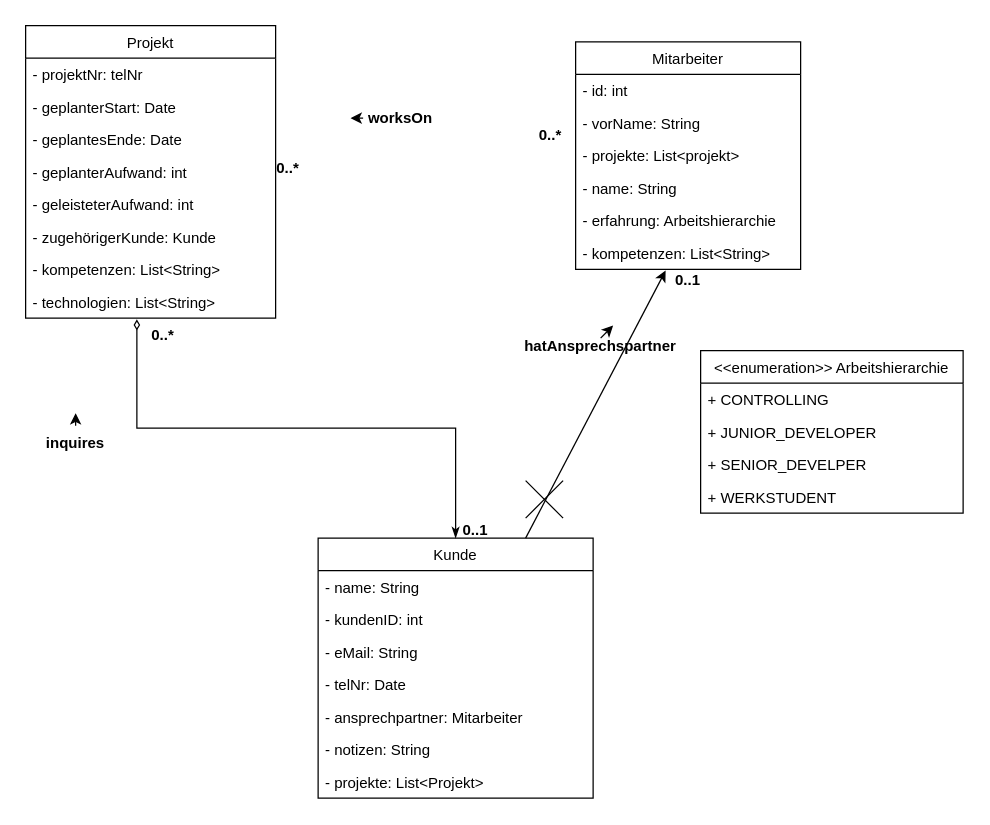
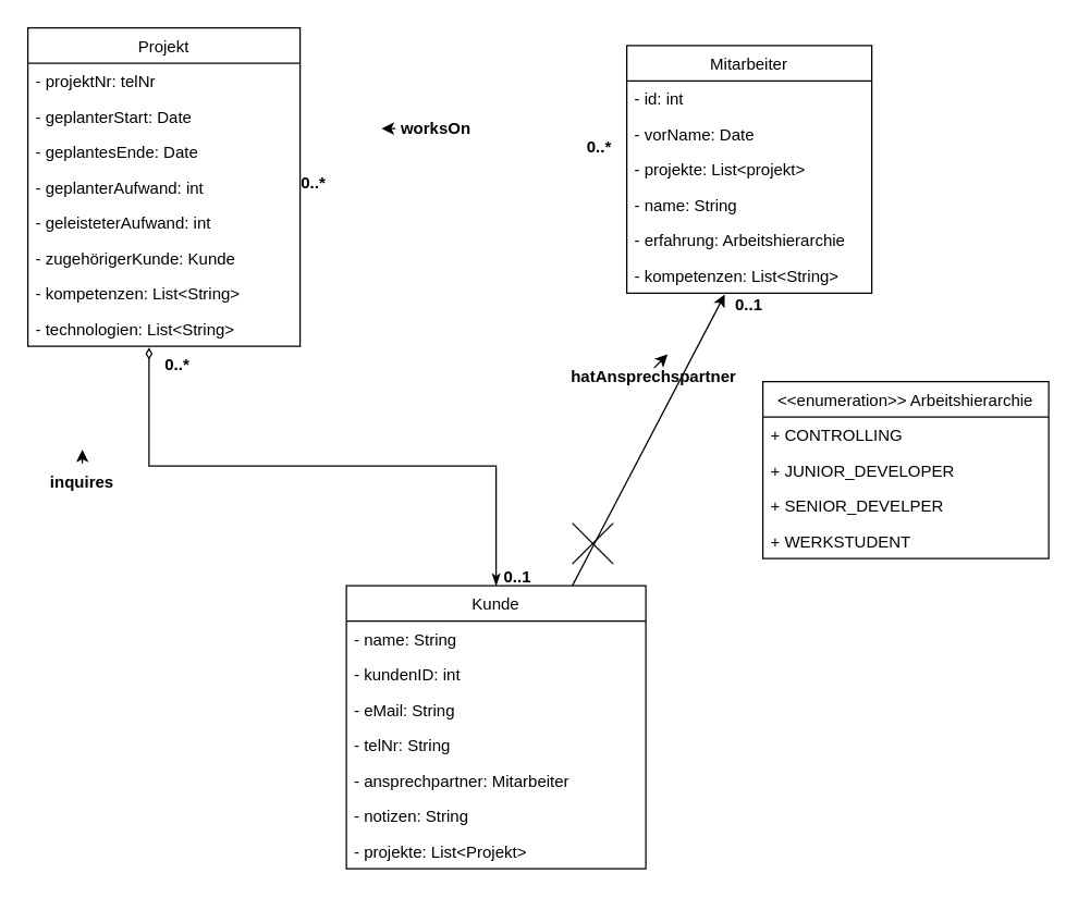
  <mxCell id="0" />
  <mxCell id="1" parent="0" />
  <mxCell id="2" value="Mitarbeiter" style="swimlane;fontStyle=0;childLayout=stackLayout;horizontal=1;startSize=26;fillColor=none;horizontalStack=0;resizeParent=1;resizeParentMax=0;resizeLast=0;collapsible=1;marginBottom=0;" parent="1" vertex="1"><mxGeometry x="460" y="33" width="180" height="182" as="geometry" /></mxCell>
  <mxCell id="3" value="- id: int" style="text;strokeColor=none;fillColor=none;align=left;verticalAlign=top;spacingLeft=4;spacingRight=4;overflow=hidden;rotatable=0;points=[[0,0.5],[1,0.5]];portConstraint=eastwest;" parent="2" vertex="1"><mxGeometry y="26" width="180" height="26" as="geometry" /></mxCell>
- <mxCell id="4" value="- vorName: String" style="text;strokeColor=none;fillColor=none;align=left;verticalAlign=top;spacingLeft=4;spacingRight=4;overflow=hidden;rotatable=0;points=[[0,0.5],[1,0.5]];portConstraint=eastwest;" parent="2" vertex="1"><mxGeometry y="52" width="180" height="26" as="geometry" /></mxCell>
+ <mxCell id="4" value="- vorName: Date" style="text;strokeColor=none;fillColor=none;align=left;verticalAlign=top;spacingLeft=4;spacingRight=4;overflow=hidden;rotatable=0;points=[[0,0.5],[1,0.5]];portConstraint=eastwest;" parent="2" vertex="1"><mxGeometry y="52" width="180" height="26" as="geometry" /></mxCell>
  <mxCell id="5" value="- projekte: List&lt;projekt&gt;" style="text;strokeColor=none;fillColor=none;align=left;verticalAlign=top;spacingLeft=4;spacingRight=4;overflow=hidden;rotatable=0;points=[[0,0.5],[1,0.5]];portConstraint=eastwest;" parent="2" vertex="1"><mxGeometry y="78" width="180" height="26" as="geometry" /></mxCell>
  <mxCell id="6" value="- name: String" style="text;strokeColor=none;fillColor=none;align=left;verticalAlign=top;spacingLeft=4;spacingRight=4;overflow=hidden;rotatable=0;points=[[0,0.5],[1,0.5]];portConstraint=eastwest;imageHeight=24;imageWidth=26;imageAspect=1;" parent="2" vertex="1"><mxGeometry y="104" width="180" height="26" as="geometry" /></mxCell>
  <mxCell id="7" value="- erfahrung: Arbeitshierarchie" style="text;strokeColor=none;fillColor=none;align=left;verticalAlign=top;spacingLeft=4;spacingRight=4;overflow=hidden;rotatable=0;points=[[0,0.5],[1,0.5]];portConstraint=eastwest;imageHeight=24;imageWidth=26;imageAspect=1;" parent="2" vertex="1"><mxGeometry y="130" width="180" height="26" as="geometry" /></mxCell>
  <mxCell id="8" value="- kompetenzen: List&lt;String&gt;" style="text;strokeColor=none;fillColor=none;align=left;verticalAlign=top;spacingLeft=4;spacingRight=4;overflow=hidden;rotatable=0;points=[[0,0.5],[1,0.5]];portConstraint=eastwest;imageHeight=24;imageWidth=26;imageAspect=1;" vertex="1" parent="2"><mxGeometry y="156" width="180" height="26" as="geometry" /></mxCell>
  <mxCell id="9" value="Projekt" style="swimlane;fontStyle=0;childLayout=stackLayout;horizontal=1;startSize=26;fillColor=none;horizontalStack=0;resizeParent=1;resizeParentMax=0;resizeLast=0;collapsible=1;marginBottom=0;" parent="1" vertex="1"><mxGeometry x="20" y="20" width="200" height="234" as="geometry" /></mxCell>
  <mxCell id="10" value="- projektNr: telNr" style="text;strokeColor=none;fillColor=none;align=left;verticalAlign=top;spacingLeft=4;spacingRight=4;overflow=hidden;rotatable=0;points=[[0,0.5],[1,0.5]];portConstraint=eastwest;" parent="9" vertex="1"><mxGeometry y="26" width="200" height="26" as="geometry" /></mxCell>
  <mxCell id="11" value="- geplanterStart: Date" style="text;strokeColor=none;fillColor=none;align=left;verticalAlign=top;spacingLeft=4;spacingRight=4;overflow=hidden;rotatable=0;points=[[0,0.5],[1,0.5]];portConstraint=eastwest;" parent="9" vertex="1"><mxGeometry y="52" width="200" height="26" as="geometry" /></mxCell>
  <mxCell id="12" value="- geplantesEnde: Date" style="text;strokeColor=none;fillColor=none;align=left;verticalAlign=top;spacingLeft=4;spacingRight=4;overflow=hidden;rotatable=0;points=[[0,0.5],[1,0.5]];portConstraint=eastwest;" parent="9" vertex="1"><mxGeometry y="78" width="200" height="26" as="geometry" /></mxCell>
  <mxCell id="13" value="- geplanterAufwand: int" style="text;strokeColor=none;fillColor=none;align=left;verticalAlign=top;spacingLeft=4;spacingRight=4;overflow=hidden;rotatable=0;points=[[0,0.5],[1,0.5]];portConstraint=eastwest;" parent="9" vertex="1"><mxGeometry y="104" width="200" height="26" as="geometry" /></mxCell>
  <mxCell id="14" value="- geleisteterAufwand: int" style="text;strokeColor=none;fillColor=none;align=left;verticalAlign=top;spacingLeft=4;spacingRight=4;overflow=hidden;rotatable=0;points=[[0,0.5],[1,0.5]];portConstraint=eastwest;" vertex="1" parent="9"><mxGeometry y="130" width="200" height="26" as="geometry" /></mxCell>
  <mxCell id="15" value="- zugehörigerKunde: Kunde" style="text;strokeColor=none;fillColor=none;align=left;verticalAlign=top;spacingLeft=4;spacingRight=4;overflow=hidden;rotatable=0;points=[[0,0.5],[1,0.5]];portConstraint=eastwest;" parent="9" vertex="1"><mxGeometry y="156" width="200" height="26" as="geometry" /></mxCell>
  <mxCell id="16" value="- kompetenzen: List&lt;String&gt;" style="text;strokeColor=none;fillColor=none;align=left;verticalAlign=top;spacingLeft=4;spacingRight=4;overflow=hidden;rotatable=0;points=[[0,0.5],[1,0.5]];portConstraint=eastwest;" parent="9" vertex="1"><mxGeometry y="182" width="200" height="26" as="geometry" /></mxCell>
  <mxCell id="17" value="- technologien: List&lt;String&gt;" style="text;strokeColor=none;fillColor=none;align=left;verticalAlign=top;spacingLeft=4;spacingRight=4;overflow=hidden;rotatable=0;points=[[0,0.5],[1,0.5]];portConstraint=eastwest;" parent="9" vertex="1"><mxGeometry y="208" width="200" height="26" as="geometry" /></mxCell>
  <mxCell id="18" style="edgeStyle=orthogonalEdgeStyle;rounded=0;orthogonalLoop=1;jettySize=auto;html=1;exitX=0.5;exitY=0;exitDx=0;exitDy=0;entryX=0.445;entryY=1.038;entryDx=0;entryDy=0;entryPerimeter=0;startArrow=classicThin;startFill=1;endArrow=diamondThin;endFill=0;" parent="1" source="19" target="17" edge="1"><mxGeometry relative="1" as="geometry" /></mxCell>
  <mxCell id="19" value="Kunde" style="swimlane;fontStyle=0;childLayout=stackLayout;horizontal=1;startSize=26;fillColor=none;horizontalStack=0;resizeParent=1;resizeParentMax=0;resizeLast=0;collapsible=1;marginBottom=0;" parent="1" vertex="1"><mxGeometry x="254" y="430" width="220" height="208" as="geometry" /></mxCell>
  <mxCell id="20" value="- name: String" style="text;strokeColor=none;fillColor=none;align=left;verticalAlign=top;spacingLeft=4;spacingRight=4;overflow=hidden;rotatable=0;points=[[0,0.5],[1,0.5]];portConstraint=eastwest;" parent="19" vertex="1"><mxGeometry y="26" width="220" height="26" as="geometry" /></mxCell>
  <mxCell id="21" value="- kundenID: int" style="text;strokeColor=none;fillColor=none;align=left;verticalAlign=top;spacingLeft=4;spacingRight=4;overflow=hidden;rotatable=0;points=[[0,0.5],[1,0.5]];portConstraint=eastwest;" parent="19" vertex="1"><mxGeometry y="52" width="220" height="26" as="geometry" /></mxCell>
  <mxCell id="22" value="- eMail: String" style="text;strokeColor=none;fillColor=none;align=left;verticalAlign=top;spacingLeft=4;spacingRight=4;overflow=hidden;rotatable=0;points=[[0,0.5],[1,0.5]];portConstraint=eastwest;" parent="19" vertex="1"><mxGeometry y="78" width="220" height="26" as="geometry" /></mxCell>
- <mxCell id="23" value="- telNr: Date" style="text;strokeColor=none;fillColor=none;align=left;verticalAlign=top;spacingLeft=4;spacingRight=4;overflow=hidden;rotatable=0;points=[[0,0.5],[1,0.5]];portConstraint=eastwest;" parent="19" vertex="1"><mxGeometry y="104" width="220" height="26" as="geometry" /></mxCell>
+ <mxCell id="23" value="- telNr: String" style="text;strokeColor=none;fillColor=none;align=left;verticalAlign=top;spacingLeft=4;spacingRight=4;overflow=hidden;rotatable=0;points=[[0,0.5],[1,0.5]];portConstraint=eastwest;" parent="19" vertex="1"><mxGeometry y="104" width="220" height="26" as="geometry" /></mxCell>
  <mxCell id="24" value="- ansprechpartner: Mitarbeiter" style="text;strokeColor=none;fillColor=none;align=left;verticalAlign=top;spacingLeft=4;spacingRight=4;overflow=hidden;rotatable=0;points=[[0,0.5],[1,0.5]];portConstraint=eastwest;" parent="19" vertex="1"><mxGeometry y="130" width="220" height="26" as="geometry" /></mxCell>
  <mxCell id="25" value="- notizen: String" style="text;strokeColor=none;fillColor=none;align=left;verticalAlign=top;spacingLeft=4;spacingRight=4;overflow=hidden;rotatable=0;points=[[0,0.5],[1,0.5]];portConstraint=eastwest;" parent="19" vertex="1"><mxGeometry y="156" width="220" height="26" as="geometry" /></mxCell>
  <mxCell id="26" value="- projekte: List&lt;Projekt&gt;" style="text;strokeColor=none;fillColor=none;align=left;verticalAlign=top;spacingLeft=4;spacingRight=4;overflow=hidden;rotatable=0;points=[[0,0.5],[1,0.5]];portConstraint=eastwest;" parent="19" vertex="1"><mxGeometry y="182" width="220" height="26" as="geometry" /></mxCell>
  <mxCell id="27" value="0..*" style="text;align=center;fontStyle=1;verticalAlign=middle;spacingLeft=3;spacingRight=3;strokeColor=none;rotatable=0;points=[[0,0.5],[1,0.5]];portConstraint=eastwest;" parent="1" vertex="1"><mxGeometry x="90" y="254" width="80" height="26" as="geometry" /></mxCell>
  <mxCell id="28" value="0..1" style="text;align=center;fontStyle=1;verticalAlign=middle;spacingLeft=3;spacingRight=3;strokeColor=none;rotatable=0;points=[[0,0.5],[1,0.5]];portConstraint=eastwest;" parent="1" vertex="1"><mxGeometry x="340" y="410" width="80" height="26" as="geometry" /></mxCell>
  <mxCell id="29" value="0..*" style="text;align=center;fontStyle=1;verticalAlign=middle;spacingLeft=3;spacingRight=3;strokeColor=none;rotatable=0;points=[[0,0.5],[1,0.5]];portConstraint=eastwest;" parent="1" vertex="1"><mxGeometry x="190" y="120" width="80" height="26" as="geometry" /></mxCell>
  <mxCell id="30" value="0..*" style="text;align=center;fontStyle=1;verticalAlign=middle;spacingLeft=3;spacingRight=3;strokeColor=none;rotatable=0;points=[[0,0.5],[1,0.5]];portConstraint=eastwest;" parent="1" vertex="1"><mxGeometry x="400" y="94" width="80" height="26" as="geometry" /></mxCell>
  <mxCell id="31" value="" style="endArrow=classic;html=1;" parent="1" edge="1"><mxGeometry width="50" height="50" relative="1" as="geometry"><mxPoint x="290" y="94" as="sourcePoint" /><mxPoint x="280" y="94" as="targetPoint" /><Array as="points" /></mxGeometry></mxCell>
  <mxCell id="32" value="worksOn" style="text;align=center;fontStyle=1;verticalAlign=middle;spacingLeft=3;spacingRight=3;strokeColor=none;rotatable=0;points=[[0,0.5],[1,0.5]];portConstraint=eastwest;" parent="1" vertex="1"><mxGeometry x="280" y="80" width="80" height="26" as="geometry" /></mxCell>
  <mxCell id="33" value="&lt;&lt;enumeration&gt;&gt; Arbeitshierarchie" style="swimlane;fontStyle=0;childLayout=stackLayout;horizontal=1;startSize=26;fillColor=none;horizontalStack=0;resizeParent=1;resizeParentMax=0;resizeLast=0;collapsible=1;marginBottom=0;" parent="1" vertex="1"><mxGeometry x="560" y="280" width="210" height="130" as="geometry" /></mxCell>
  <mxCell id="34" value="+ CONTROLLING" style="text;strokeColor=none;fillColor=none;align=left;verticalAlign=top;spacingLeft=4;spacingRight=4;overflow=hidden;rotatable=0;points=[[0,0.5],[1,0.5]];portConstraint=eastwest;" parent="33" vertex="1"><mxGeometry y="26" width="210" height="26" as="geometry" /></mxCell>
  <mxCell id="35" value="+ JUNIOR_DEVELOPER" style="text;strokeColor=none;fillColor=none;align=left;verticalAlign=top;spacingLeft=4;spacingRight=4;overflow=hidden;rotatable=0;points=[[0,0.5],[1,0.5]];portConstraint=eastwest;" parent="33" vertex="1"><mxGeometry y="52" width="210" height="26" as="geometry" /></mxCell>
  <mxCell id="36" value="+ SENIOR_DEVELPER" style="text;strokeColor=none;fillColor=none;align=left;verticalAlign=top;spacingLeft=4;spacingRight=4;overflow=hidden;rotatable=0;points=[[0,0.5],[1,0.5]];portConstraint=eastwest;" parent="33" vertex="1"><mxGeometry y="78" width="210" height="26" as="geometry" /></mxCell>
  <mxCell id="37" value="+ WERKSTUDENT" style="text;strokeColor=none;fillColor=none;align=left;verticalAlign=top;spacingLeft=4;spacingRight=4;overflow=hidden;rotatable=0;points=[[0,0.5],[1,0.5]];portConstraint=eastwest;" vertex="1" parent="33"><mxGeometry y="104" width="210" height="26" as="geometry" /></mxCell>
  <mxCell id="38" value="" style="endArrow=classic;html=1;entryX=0.4;entryY=1.038;entryDx=0;entryDy=0;entryPerimeter=0;" parent="1" target="8" edge="1"><mxGeometry width="50" height="50" relative="1" as="geometry"><mxPoint x="420" y="430" as="sourcePoint" /><mxPoint x="390" y="360" as="targetPoint" /></mxGeometry></mxCell>
  <mxCell id="39" value="" style="shape=umlDestroy;" parent="1" vertex="1"><mxGeometry x="420" y="384" width="30" height="30" as="geometry" /></mxCell>
  <mxCell id="40" value="0..1" style="text;align=center;fontStyle=1;verticalAlign=middle;spacingLeft=3;spacingRight=3;strokeColor=none;rotatable=0;points=[[0,0.5],[1,0.5]];portConstraint=eastwest;" parent="1" vertex="1"><mxGeometry x="510" y="210" width="80" height="26" as="geometry" /></mxCell>
  <mxCell id="41" value="" style="endArrow=classic;html=1;" parent="1" edge="1"><mxGeometry width="50" height="50" relative="1" as="geometry"><mxPoint x="480" y="270" as="sourcePoint" /><mxPoint x="490" y="260" as="targetPoint" /></mxGeometry></mxCell>
  <mxCell id="42" value="hatAnsprechspartner&#10;" style="text;align=center;fontStyle=1;verticalAlign=middle;spacingLeft=3;spacingRight=3;strokeColor=none;rotatable=0;points=[[0,0.5],[1,0.5]];portConstraint=eastwest;" parent="1" vertex="1"><mxGeometry x="460" y="270" width="40" height="26" as="geometry" /></mxCell>
  <mxCell id="43" value="" style="endArrow=classic;html=1;" parent="1" edge="1"><mxGeometry width="50" height="50" relative="1" as="geometry"><mxPoint x="60" y="340" as="sourcePoint" /><mxPoint x="60" y="330" as="targetPoint" /></mxGeometry></mxCell>
  <mxCell id="44" value="inquires" style="text;align=center;fontStyle=1;verticalAlign=middle;spacingLeft=3;spacingRight=3;strokeColor=none;rotatable=0;points=[[0,0.5],[1,0.5]];portConstraint=eastwest;" parent="1" vertex="1"><mxGeometry x="20" y="340" width="80" height="26" as="geometry" /></mxCell>
